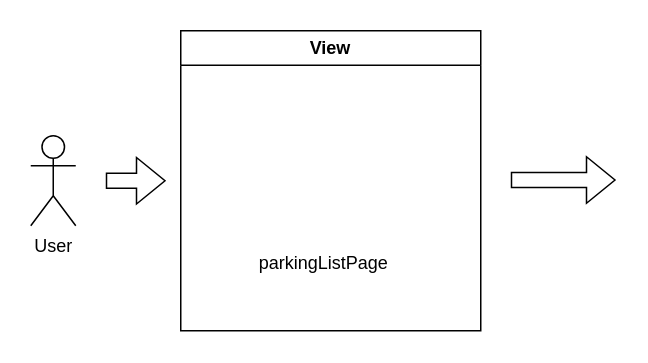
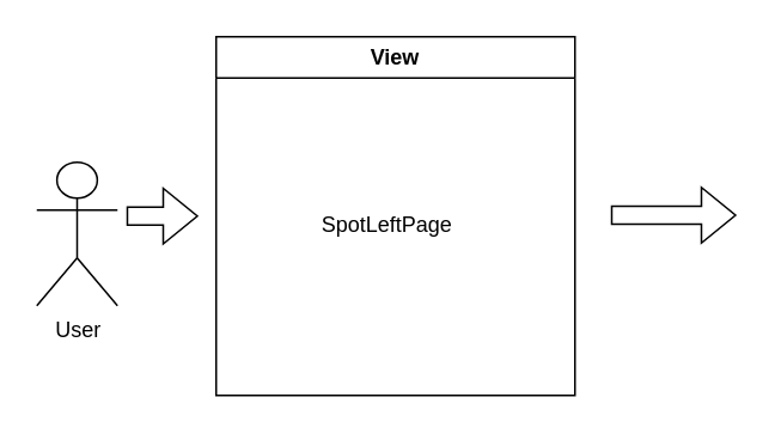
  <mxCell id="0" />
  <mxCell id="1" parent="0" />
- <mxCell id="2" value="User" style="shape=umlActor;verticalLabelPosition=bottom;verticalAlign=top;html=1;outlineConnect=0;" vertex="1" parent="1"><mxGeometry x="20" y="90" width="30" height="60" as="geometry" /></mxCell>
+ <mxCell id="2" value="User" style="shape=umlActor;verticalLabelPosition=bottom;verticalAlign=top;html=1;outlineConnect=0;" vertex="1" parent="1"><mxGeometry x="20" y="90" width="45" height="80" as="geometry" /></mxCell>
  <mxCell id="3" value="View" style="swimlane;whiteSpace=wrap;html=1;" vertex="1" parent="1"><mxGeometry x="120" y="20" width="200" height="200" as="geometry" /></mxCell>
- <mxCell id="4" value="parkingListPage" style="text;html=1;align=center;verticalAlign=middle;resizable=0;points=[];autosize=1;strokeColor=none;fillColor=none;" vertex="1" parent="3"><mxGeometry x="40" y="140" width="110" height="30" as="geometry" /></mxCell>
+ <mxCell id="5" value="SpotLeftPage" style="text;html=1;align=center;verticalAlign=middle;resizable=0;points=[];autosize=1;strokeColor=none;fillColor=none;" vertex="1" parent="3"><mxGeometry x="45" y="90" width="100" height="30" as="geometry" /></mxCell>
  <mxCell id="6" value="" style="shape=flexArrow;endArrow=classic;html=1;rounded=0;" edge="1" parent="1"><mxGeometry width="50" height="50" relative="1" as="geometry"><mxPoint x="70" y="120" as="sourcePoint" /><mxPoint x="110" y="120" as="targetPoint" /></mxGeometry></mxCell>
  <mxCell id="7" value="" style="shape=flexArrow;endArrow=classic;html=1;rounded=0;" edge="1" parent="1"><mxGeometry width="50" height="50" relative="1" as="geometry"><mxPoint x="340" y="119.5" as="sourcePoint" /><mxPoint x="410" y="119.5" as="targetPoint" /></mxGeometry></mxCell>
